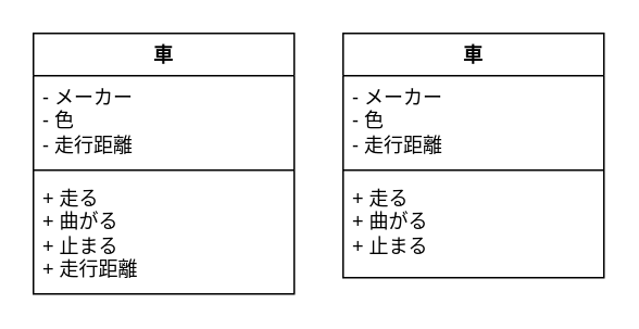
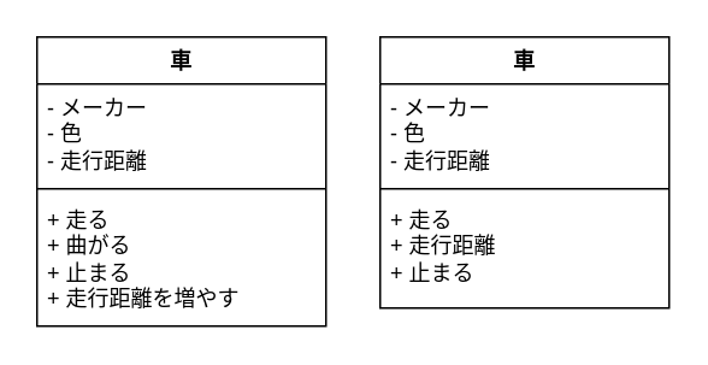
  <mxCell id="0" />
  <mxCell id="1" parent="0" />
  <mxCell id="2" value="車" style="swimlane;fontStyle=1;align=center;verticalAlign=top;childLayout=stackLayout;horizontal=1;startSize=26;horizontalStack=0;resizeParent=1;resizeParentMax=0;resizeLast=0;collapsible=1;marginBottom=0;whiteSpace=wrap;html=1;" vertex="1" parent="1"><mxGeometry x="20" y="20" width="160" height="160" as="geometry" /></mxCell>
  <mxCell id="3" value="- メーカー&lt;div&gt;- 色&lt;/div&gt;&lt;div&gt;- 走行距離&lt;/div&gt;" style="text;strokeColor=none;fillColor=none;align=left;verticalAlign=top;spacingLeft=4;spacingRight=4;overflow=hidden;rotatable=0;points=[[0,0.5],[1,0.5]];portConstraint=eastwest;whiteSpace=wrap;html=1;" vertex="1" parent="2"><mxGeometry y="26" width="160" height="54" as="geometry" /></mxCell>
  <mxCell id="4" value="" style="line;strokeWidth=1;fillColor=none;align=left;verticalAlign=middle;spacingTop=-1;spacingLeft=3;spacingRight=3;rotatable=0;labelPosition=right;points=[];portConstraint=eastwest;strokeColor=inherit;" vertex="1" parent="2"><mxGeometry y="80" width="160" height="8" as="geometry" /></mxCell>
- <mxCell id="5" value="+ 走る&lt;div&gt;+ 曲がる&lt;/div&gt;&lt;div&gt;+ 止まる&lt;/div&gt;&lt;div&gt;+ 走行距離&lt;/div&gt;" style="text;strokeColor=none;fillColor=none;align=left;verticalAlign=top;spacingLeft=4;spacingRight=4;overflow=hidden;rotatable=0;points=[[0,0.5],[1,0.5]];portConstraint=eastwest;whiteSpace=wrap;html=1;" vertex="1" parent="2"><mxGeometry y="88" width="160" height="72" as="geometry" /></mxCell>
+ <mxCell id="5" value="+ 走る&lt;div&gt;+ 曲がる&lt;/div&gt;&lt;div&gt;+ 止まる&lt;/div&gt;&lt;div&gt;+ 走行距離を増やす&lt;/div&gt;" style="text;strokeColor=none;fillColor=none;align=left;verticalAlign=top;spacingLeft=4;spacingRight=4;overflow=hidden;rotatable=0;points=[[0,0.5],[1,0.5]];portConstraint=eastwest;whiteSpace=wrap;html=1;" vertex="1" parent="2"><mxGeometry y="88" width="160" height="72" as="geometry" /></mxCell>
  <mxCell id="6" value="車" style="swimlane;fontStyle=1;align=center;verticalAlign=top;childLayout=stackLayout;horizontal=1;startSize=26;horizontalStack=0;resizeParent=1;resizeParentMax=0;resizeLast=0;collapsible=1;marginBottom=0;whiteSpace=wrap;html=1;" vertex="1" parent="1"><mxGeometry x="210" y="20" width="160" height="150" as="geometry" /></mxCell>
  <mxCell id="7" value="- メーカー&lt;div&gt;- 色&lt;/div&gt;&lt;div&gt;- 走行距離&lt;/div&gt;" style="text;strokeColor=none;fillColor=none;align=left;verticalAlign=top;spacingLeft=4;spacingRight=4;overflow=hidden;rotatable=0;points=[[0,0.5],[1,0.5]];portConstraint=eastwest;whiteSpace=wrap;html=1;" vertex="1" parent="6"><mxGeometry y="26" width="160" height="54" as="geometry" /></mxCell>
  <mxCell id="8" value="" style="line;strokeWidth=1;fillColor=none;align=left;verticalAlign=middle;spacingTop=-1;spacingLeft=3;spacingRight=3;rotatable=0;labelPosition=right;points=[];portConstraint=eastwest;strokeColor=inherit;" vertex="1" parent="6"><mxGeometry y="80" width="160" height="8" as="geometry" /></mxCell>
- <mxCell id="9" value="+ 走る&lt;div&gt;+ 曲がる&lt;/div&gt;&lt;div&gt;+ 止まる&lt;/div&gt;" style="text;strokeColor=none;fillColor=none;align=left;verticalAlign=top;spacingLeft=4;spacingRight=4;overflow=hidden;rotatable=0;points=[[0,0.5],[1,0.5]];portConstraint=eastwest;whiteSpace=wrap;html=1;" vertex="1" parent="6"><mxGeometry y="88" width="160" height="62" as="geometry" /></mxCell>
+ <mxCell id="9" value="+ 走る&lt;div&gt;+ 走行距離&lt;/div&gt;&lt;div&gt;+ 止まる&lt;/div&gt;" style="text;strokeColor=none;fillColor=none;align=left;verticalAlign=top;spacingLeft=4;spacingRight=4;overflow=hidden;rotatable=0;points=[[0,0.5],[1,0.5]];portConstraint=eastwest;whiteSpace=wrap;html=1;" vertex="1" parent="6"><mxGeometry y="88" width="160" height="62" as="geometry" /></mxCell>
